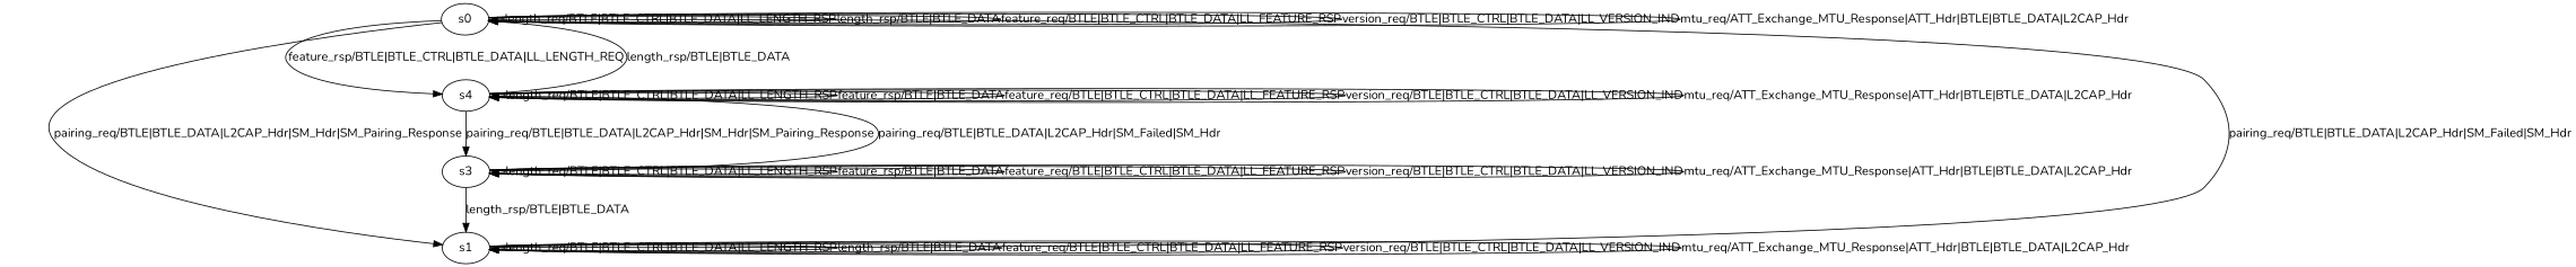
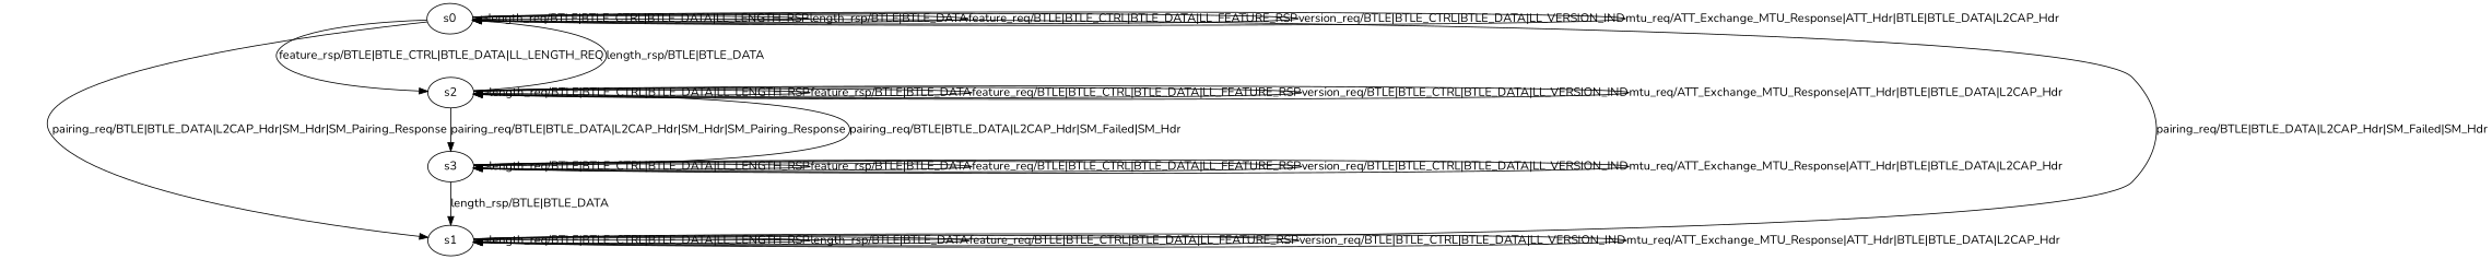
  digraph {
    fontname=Nunito
    node [fontname=Nunito]
    edge [fontname=Nunito]
    n1 [label=s0]
    n2 [label=s1]
-   n3 [label=s4]
+   n3 [label=s2]
    n4 [label=s3]
    n1 -> n1 [label="length_req/BTLE|BTLE_CTRL|BTLE_DATA|LL_LENGTH_RSP"]
    n1 -> n1 [label="length_rsp/BTLE|BTLE_DATA"]
    n1 -> n1 [label="feature_req/BTLE|BTLE_CTRL|BTLE_DATA|LL_FEATURE_RSP"]
    n1 -> n1 [label="version_req/BTLE|BTLE_CTRL|BTLE_DATA|LL_VERSION_IND"]
    n1 -> n1 [label="mtu_req/ATT_Exchange_MTU_Response|ATT_Hdr|BTLE|BTLE_DATA|L2CAP_Hdr"]
    n1 -> n2 [label="pairing_req/BTLE|BTLE_DATA|L2CAP_Hdr|SM_Hdr|SM_Pairing_Response"]
    n1 -> n3 [label="feature_rsp/BTLE|BTLE_CTRL|BTLE_DATA|LL_LENGTH_REQ"]
    n2 -> n1 [label="pairing_req/BTLE|BTLE_DATA|L2CAP_Hdr|SM_Failed|SM_Hdr"]
    n2 -> n2 [label="length_req/BTLE|BTLE_CTRL|BTLE_DATA|LL_LENGTH_RSP"]
    n2 -> n2 [label="length_rsp/BTLE|BTLE_DATA"]
    n2 -> n2 [label="feature_req/BTLE|BTLE_CTRL|BTLE_DATA|LL_FEATURE_RSP"]
    n2 -> n2 [label="version_req/BTLE|BTLE_CTRL|BTLE_DATA|LL_VERSION_IND"]
    n2 -> n2 [label="mtu_req/ATT_Exchange_MTU_Response|ATT_Hdr|BTLE|BTLE_DATA|L2CAP_Hdr"]
    n3 -> n1 [label="length_rsp/BTLE|BTLE_DATA"]
    n3 -> n3 [label="length_req/BTLE|BTLE_CTRL|BTLE_DATA|LL_LENGTH_RSP"]
    n3 -> n3 [label="feature_rsp/BTLE|BTLE_DATA"]
    n3 -> n3 [label="feature_req/BTLE|BTLE_CTRL|BTLE_DATA|LL_FEATURE_RSP"]
    n3 -> n3 [label="version_req/BTLE|BTLE_CTRL|BTLE_DATA|LL_VERSION_IND"]
    n3 -> n3 [label="mtu_req/ATT_Exchange_MTU_Response|ATT_Hdr|BTLE|BTLE_DATA|L2CAP_Hdr"]
    n3 -> n4 [label="pairing_req/BTLE|BTLE_DATA|L2CAP_Hdr|SM_Hdr|SM_Pairing_Response"]
    n4 -> n2 [label="length_rsp/BTLE|BTLE_DATA"]
    n4 -> n3 [label="pairing_req/BTLE|BTLE_DATA|L2CAP_Hdr|SM_Failed|SM_Hdr"]
    n4 -> n4 [label="length_req/BTLE|BTLE_CTRL|BTLE_DATA|LL_LENGTH_RSP"]
    n4 -> n4 [label="feature_rsp/BTLE|BTLE_DATA"]
    n4 -> n4 [label="feature_req/BTLE|BTLE_CTRL|BTLE_DATA|LL_FEATURE_RSP"]
    n4 -> n4 [label="version_req/BTLE|BTLE_CTRL|BTLE_DATA|LL_VERSION_IND"]
    n4 -> n4 [label="mtu_req/ATT_Exchange_MTU_Response|ATT_Hdr|BTLE|BTLE_DATA|L2CAP_Hdr"]
  }
